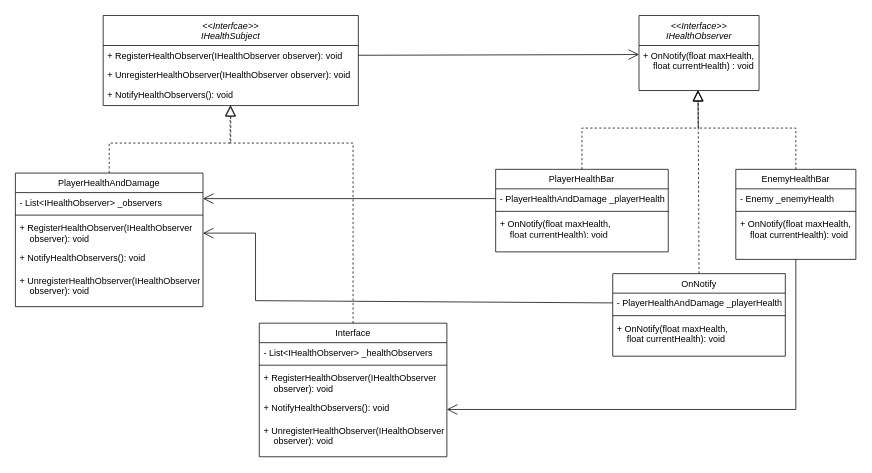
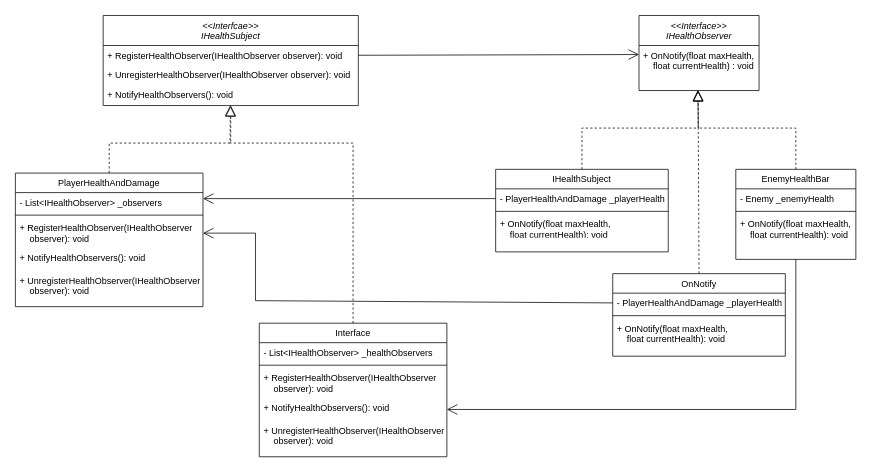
  <mxCell id="0" />
  <mxCell id="1" parent="0" />
  <mxCell id="2" value="&lt;&lt;Interface&gt;&gt;&#10;IHealthObserver" style="swimlane;fontStyle=2;align=center;verticalAlign=top;childLayout=stackLayout;horizontal=1;startSize=40;horizontalStack=0;resizeParent=1;resizeLast=0;collapsible=1;marginBottom=0;rounded=0;shadow=0;strokeWidth=1;" parent="1" vertex="1"><mxGeometry x="851" y="20" width="160" height="100" as="geometry"><mxRectangle x="230" y="140" width="160" height="26" as="alternateBounds" /></mxGeometry></mxCell>
  <mxCell id="3" value="+ OnNotify(float maxHealth, &#10;    float currentHealth) : void" style="text;align=left;verticalAlign=top;spacingLeft=4;spacingRight=4;overflow=hidden;rotatable=0;points=[[0,0.5],[1,0.5]];portConstraint=eastwest;" parent="2" vertex="1"><mxGeometry y="40" width="160" height="60" as="geometry" /></mxCell>
- <mxCell id="4" value="PlayerHealthBar" style="swimlane;fontStyle=0;align=center;verticalAlign=top;childLayout=stackLayout;horizontal=1;startSize=26;horizontalStack=0;resizeParent=1;resizeLast=0;collapsible=1;marginBottom=0;rounded=0;shadow=0;strokeWidth=1;" parent="1" vertex="1"><mxGeometry x="660" y="225" width="230" height="110" as="geometry"><mxRectangle x="130" y="380" width="160" height="26" as="alternateBounds" /></mxGeometry></mxCell>
+ <mxCell id="4" value="IHealthSubject" style="swimlane;fontStyle=0;align=center;verticalAlign=top;childLayout=stackLayout;horizontal=1;startSize=26;horizontalStack=0;resizeParent=1;resizeLast=0;collapsible=1;marginBottom=0;rounded=0;shadow=0;strokeWidth=1;" parent="1" vertex="1"><mxGeometry x="660" y="225" width="230" height="110" as="geometry"><mxRectangle x="130" y="380" width="160" height="26" as="alternateBounds" /></mxGeometry></mxCell>
  <mxCell id="5" value="- PlayerHealthAndDamage _playerHealth" style="text;align=left;verticalAlign=top;spacingLeft=4;spacingRight=4;overflow=hidden;rotatable=0;points=[[0,0.5],[1,0.5]];portConstraint=eastwest;" parent="4" vertex="1"><mxGeometry y="26" width="230" height="26" as="geometry" /></mxCell>
  <mxCell id="6" value="" style="line;html=1;strokeWidth=1;align=left;verticalAlign=middle;spacingTop=-1;spacingLeft=3;spacingRight=3;rotatable=0;labelPosition=right;points=[];portConstraint=eastwest;" parent="4" vertex="1"><mxGeometry y="52" width="230" height="8" as="geometry" /></mxCell>
  <mxCell id="7" value="+ OnNotify(float maxHealth, &#10;    float currentHealth): void" style="text;align=left;verticalAlign=top;spacingLeft=4;spacingRight=4;overflow=hidden;rotatable=0;points=[[0,0.5],[1,0.5]];portConstraint=eastwest;" parent="4" vertex="1"><mxGeometry y="60" width="230" height="26" as="geometry" /></mxCell>
  <mxCell id="8" value="OnNotify" style="swimlane;fontStyle=0;align=center;verticalAlign=top;childLayout=stackLayout;horizontal=1;startSize=26;horizontalStack=0;resizeParent=1;resizeLast=0;collapsible=1;marginBottom=0;rounded=0;shadow=0;strokeWidth=1;" parent="1" vertex="1"><mxGeometry x="816" y="364" width="230" height="110" as="geometry"><mxRectangle x="340" y="380" width="170" height="26" as="alternateBounds" /></mxGeometry></mxCell>
  <mxCell id="9" value="- PlayerHealthAndDamage _playerHealth" style="text;align=left;verticalAlign=top;spacingLeft=4;spacingRight=4;overflow=hidden;rotatable=0;points=[[0,0.5],[1,0.5]];portConstraint=eastwest;" vertex="1" parent="8"><mxGeometry y="26" width="230" height="26" as="geometry" /></mxCell>
  <mxCell id="10" value="" style="line;html=1;strokeWidth=1;align=left;verticalAlign=middle;spacingTop=-1;spacingLeft=3;spacingRight=3;rotatable=0;labelPosition=right;points=[];portConstraint=eastwest;" parent="8" vertex="1"><mxGeometry y="52" width="230" height="8" as="geometry" /></mxCell>
  <mxCell id="11" value="+ OnNotify(float maxHealth, &#10;    float currentHealth): void" style="text;align=left;verticalAlign=top;spacingLeft=4;spacingRight=4;overflow=hidden;rotatable=0;points=[[0,0.5],[1,0.5]];portConstraint=eastwest;" vertex="1" parent="8"><mxGeometry y="60" width="230" height="40" as="geometry" /></mxCell>
  <mxCell id="12" value="&lt;&lt;Interfcae&gt;&gt;&#10;IHealthSubject" style="swimlane;fontStyle=2;align=center;verticalAlign=top;childLayout=stackLayout;horizontal=1;startSize=40;horizontalStack=0;resizeParent=1;resizeLast=0;collapsible=1;marginBottom=0;rounded=0;shadow=0;strokeWidth=1;" parent="1" vertex="1"><mxGeometry x="137" y="20" width="340" height="120" as="geometry"><mxRectangle x="550" y="140" width="160" height="26" as="alternateBounds" /></mxGeometry></mxCell>
  <mxCell id="13" value="+ RegisterHealthObserver(IHealthObserver observer): void" style="text;align=left;verticalAlign=top;spacingLeft=4;spacingRight=4;overflow=hidden;rotatable=0;points=[[0,0.5],[1,0.5]];portConstraint=eastwest;" parent="12" vertex="1"><mxGeometry y="40" width="340" height="26" as="geometry" /></mxCell>
  <mxCell id="14" value="+ UnregisterHealthObserver(IHealthObserver observer): void" style="text;align=left;verticalAlign=top;spacingLeft=4;spacingRight=4;overflow=hidden;rotatable=0;points=[[0,0.5],[1,0.5]];portConstraint=eastwest;rounded=0;shadow=0;html=0;" parent="12" vertex="1"><mxGeometry y="66" width="340" height="26" as="geometry" /></mxCell>
  <mxCell id="15" value="+ NotifyHealthObservers(): void" style="text;align=left;verticalAlign=top;spacingLeft=4;spacingRight=4;overflow=hidden;rotatable=0;points=[[0,0.5],[1,0.5]];portConstraint=eastwest;rounded=0;shadow=0;html=0;" parent="12" vertex="1"><mxGeometry y="92" width="340" height="26" as="geometry" /></mxCell>
  <mxCell id="16" value="EnemyHealthBar" style="swimlane;fontStyle=0;align=center;verticalAlign=top;childLayout=stackLayout;horizontal=1;startSize=26;horizontalStack=0;resizeParent=1;resizeLast=0;collapsible=1;marginBottom=0;rounded=0;shadow=0;strokeWidth=1;" vertex="1" parent="1"><mxGeometry x="980" y="225" width="160" height="120" as="geometry"><mxRectangle x="340" y="380" width="170" height="26" as="alternateBounds" /></mxGeometry></mxCell>
  <mxCell id="17" value="- Enemy _enemyHealth" style="text;align=left;verticalAlign=top;spacingLeft=4;spacingRight=4;overflow=hidden;rotatable=0;points=[[0,0.5],[1,0.5]];portConstraint=eastwest;" vertex="1" parent="16"><mxGeometry y="26" width="160" height="26" as="geometry" /></mxCell>
  <mxCell id="18" value="" style="line;html=1;strokeWidth=1;align=left;verticalAlign=middle;spacingTop=-1;spacingLeft=3;spacingRight=3;rotatable=0;labelPosition=right;points=[];portConstraint=eastwest;" vertex="1" parent="16"><mxGeometry y="52" width="160" height="8" as="geometry" /></mxCell>
  <mxCell id="19" value="+ OnNotify(float maxHealth, &#10;    float currentHealth): void" style="text;align=left;verticalAlign=top;spacingLeft=4;spacingRight=4;overflow=hidden;rotatable=0;points=[[0,0.5],[1,0.5]];portConstraint=eastwest;" vertex="1" parent="16"><mxGeometry y="60" width="160" height="40" as="geometry" /></mxCell>
  <mxCell id="20" value="" style="endArrow=block;dashed=1;endFill=0;endSize=12;html=1;rounded=0;exitX=0.5;exitY=0;exitDx=0;exitDy=0;entryX=0.491;entryY=0.997;entryDx=0;entryDy=0;entryPerimeter=0;" edge="1" parent="1" source="8" target="3"><mxGeometry width="160" relative="1" as="geometry"><mxPoint x="930" y="230" as="sourcePoint" /><mxPoint x="960" y="130" as="targetPoint" /><Array as="points"><mxPoint x="930" y="170" /></Array></mxGeometry></mxCell>
  <mxCell id="21" value="" style="endArrow=block;dashed=1;endFill=0;endSize=12;html=1;rounded=0;exitX=0.5;exitY=0;exitDx=0;exitDy=0;" edge="1" parent="1" source="4"><mxGeometry width="160" relative="1" as="geometry"><mxPoint x="915" y="240" as="sourcePoint" /><mxPoint x="930" y="120" as="targetPoint" /><Array as="points"><mxPoint x="775" y="170" /><mxPoint x="930" y="170" /></Array></mxGeometry></mxCell>
  <mxCell id="22" value="" style="endArrow=block;dashed=1;endFill=0;endSize=12;html=1;rounded=0;exitX=0.5;exitY=0;exitDx=0;exitDy=0;entryX=0.49;entryY=0.996;entryDx=0;entryDy=0;entryPerimeter=0;" edge="1" parent="1" source="16" target="3"><mxGeometry width="160" relative="1" as="geometry"><mxPoint x="1161" y="230" as="sourcePoint" /><mxPoint x="930" y="90" as="targetPoint" /><Array as="points"><mxPoint x="1060" y="170" /><mxPoint x="930" y="170" /></Array></mxGeometry></mxCell>
  <mxCell id="23" value="PlayerHealthAndDamage" style="swimlane;fontStyle=0;align=center;verticalAlign=top;childLayout=stackLayout;horizontal=1;startSize=26;horizontalStack=0;resizeParent=1;resizeLast=0;collapsible=1;marginBottom=0;rounded=0;shadow=0;strokeWidth=1;" vertex="1" parent="1"><mxGeometry x="20" y="230" width="250" height="178" as="geometry"><mxRectangle x="130" y="380" width="160" height="26" as="alternateBounds" /></mxGeometry></mxCell>
  <mxCell id="24" value="- List&lt;IHealthObserver&gt; _observers" style="text;align=left;verticalAlign=top;spacingLeft=4;spacingRight=4;overflow=hidden;rotatable=0;points=[[0,0.5],[1,0.5]];portConstraint=eastwest;" vertex="1" parent="23"><mxGeometry y="26" width="250" height="26" as="geometry" /></mxCell>
  <mxCell id="25" value="" style="line;html=1;strokeWidth=1;align=left;verticalAlign=middle;spacingTop=-1;spacingLeft=3;spacingRight=3;rotatable=0;labelPosition=right;points=[];portConstraint=eastwest;" vertex="1" parent="23"><mxGeometry y="52" width="250" height="8" as="geometry" /></mxCell>
  <mxCell id="26" value="+ RegisterHealthObserver(IHealthObserver &#10;    observer): void" style="text;align=left;verticalAlign=top;spacingLeft=4;spacingRight=4;overflow=hidden;rotatable=0;points=[[0,0.5],[1,0.5]];portConstraint=eastwest;" vertex="1" parent="23"><mxGeometry y="60" width="250" height="40" as="geometry" /></mxCell>
  <mxCell id="27" value="+ NotifyHealthObservers(): void" style="text;align=left;verticalAlign=top;spacingLeft=4;spacingRight=4;overflow=hidden;rotatable=0;points=[[0,0.5],[1,0.5]];portConstraint=eastwest;rounded=0;shadow=0;html=0;" vertex="1" parent="23"><mxGeometry y="100" width="250" height="30" as="geometry" /></mxCell>
  <mxCell id="28" value="+ UnregisterHealthObserver(IHealthObserver &#10;    observer): void" style="text;align=left;verticalAlign=top;spacingLeft=4;spacingRight=4;overflow=hidden;rotatable=0;points=[[0,0.5],[1,0.5]];portConstraint=eastwest;rounded=0;shadow=0;html=0;" vertex="1" parent="23"><mxGeometry y="130" width="250" height="48" as="geometry" /></mxCell>
  <mxCell id="29" value="Interface" style="swimlane;fontStyle=0;align=center;verticalAlign=top;childLayout=stackLayout;horizontal=1;startSize=26;horizontalStack=0;resizeParent=1;resizeLast=0;collapsible=1;marginBottom=0;rounded=0;shadow=0;strokeWidth=1;" vertex="1" parent="1"><mxGeometry x="345" y="430" width="250" height="178" as="geometry"><mxRectangle x="130" y="380" width="160" height="26" as="alternateBounds" /></mxGeometry></mxCell>
  <mxCell id="30" value="- List&lt;IHealthObserver&gt; _healthObservers" style="text;align=left;verticalAlign=top;spacingLeft=4;spacingRight=4;overflow=hidden;rotatable=0;points=[[0,0.5],[1,0.5]];portConstraint=eastwest;" vertex="1" parent="29"><mxGeometry y="26" width="250" height="26" as="geometry" /></mxCell>
  <mxCell id="31" value="" style="line;html=1;strokeWidth=1;align=left;verticalAlign=middle;spacingTop=-1;spacingLeft=3;spacingRight=3;rotatable=0;labelPosition=right;points=[];portConstraint=eastwest;" vertex="1" parent="29"><mxGeometry y="52" width="250" height="8" as="geometry" /></mxCell>
  <mxCell id="32" value="+ RegisterHealthObserver(IHealthObserver &#10;    observer): void" style="text;align=left;verticalAlign=top;spacingLeft=4;spacingRight=4;overflow=hidden;rotatable=0;points=[[0,0.5],[1,0.5]];portConstraint=eastwest;" vertex="1" parent="29"><mxGeometry y="60" width="250" height="40" as="geometry" /></mxCell>
  <mxCell id="33" value="+ NotifyHealthObservers(): void" style="text;align=left;verticalAlign=top;spacingLeft=4;spacingRight=4;overflow=hidden;rotatable=0;points=[[0,0.5],[1,0.5]];portConstraint=eastwest;rounded=0;shadow=0;html=0;" vertex="1" parent="29"><mxGeometry y="100" width="250" height="30" as="geometry" /></mxCell>
  <mxCell id="34" value="+ UnregisterHealthObserver(IHealthObserver &#10;    observer): void" style="text;align=left;verticalAlign=top;spacingLeft=4;spacingRight=4;overflow=hidden;rotatable=0;points=[[0,0.5],[1,0.5]];portConstraint=eastwest;rounded=0;shadow=0;html=0;" vertex="1" parent="29"><mxGeometry y="130" width="250" height="48" as="geometry" /></mxCell>
  <mxCell id="35" value="" style="endArrow=block;dashed=1;endFill=0;endSize=12;html=1;rounded=0;exitX=0.5;exitY=0;exitDx=0;exitDy=0;entryX=0.5;entryY=1;entryDx=0;entryDy=0;" edge="1" parent="1" source="23" target="12"><mxGeometry width="160" relative="1" as="geometry"><mxPoint x="240" y="180" as="sourcePoint" /><mxPoint x="400" y="180" as="targetPoint" /><Array as="points"><mxPoint x="145" y="190" /><mxPoint x="307" y="190" /></Array></mxGeometry></mxCell>
  <mxCell id="36" value="" style="endArrow=block;dashed=1;endFill=0;endSize=12;html=1;rounded=0;exitX=0.5;exitY=0;exitDx=0;exitDy=0;entryX=0.498;entryY=1.074;entryDx=0;entryDy=0;entryPerimeter=0;" edge="1" parent="1" source="29" target="15"><mxGeometry width="160" relative="1" as="geometry"><mxPoint x="155" y="240" as="sourcePoint" /><mxPoint x="317" y="150" as="targetPoint" /><Array as="points"><mxPoint x="470" y="190" /><mxPoint x="306" y="190" /></Array></mxGeometry></mxCell>
  <mxCell id="37" value="" style="endArrow=open;endFill=1;endSize=12;html=1;rounded=0;exitX=0;exitY=0.5;exitDx=0;exitDy=0;" edge="1" parent="1" source="5"><mxGeometry width="160" relative="1" as="geometry"><mxPoint x="610" y="320" as="sourcePoint" /><mxPoint x="270" y="264" as="targetPoint" /></mxGeometry></mxCell>
  <mxCell id="38" value="" style="endArrow=open;endFill=1;endSize=12;html=1;rounded=0;exitX=0;exitY=0.5;exitDx=0;exitDy=0;entryX=1;entryY=0.5;entryDx=0;entryDy=0;" edge="1" parent="1" source="9" target="26"><mxGeometry width="160" relative="1" as="geometry"><mxPoint x="670" y="274" as="sourcePoint" /><mxPoint x="260" y="310" as="targetPoint" /><Array as="points"><mxPoint x="340" y="400" /><mxPoint x="340" y="310" /></Array></mxGeometry></mxCell>
  <mxCell id="39" value="" style="endArrow=open;endFill=1;endSize=12;html=1;rounded=0;exitX=0.5;exitY=1;exitDx=0;exitDy=0;entryX=1;entryY=0.5;entryDx=0;entryDy=0;" edge="1" parent="1" target="33"><mxGeometry width="160" relative="1" as="geometry"><mxPoint x="1060" y="345" as="sourcePoint" /><mxPoint x="597.5" y="534.95" as="targetPoint" /><Array as="points"><mxPoint x="1060" y="545" /></Array></mxGeometry></mxCell>
  <mxCell id="40" value="" style="endArrow=open;endFill=1;endSize=12;html=1;rounded=0;exitX=1;exitY=0.5;exitDx=0;exitDy=0;" edge="1" parent="1" source="13"><mxGeometry width="160" relative="1" as="geometry"><mxPoint x="1070" y="355" as="sourcePoint" /><mxPoint x="851" y="72" as="targetPoint" /><Array as="points" /></mxGeometry></mxCell>
